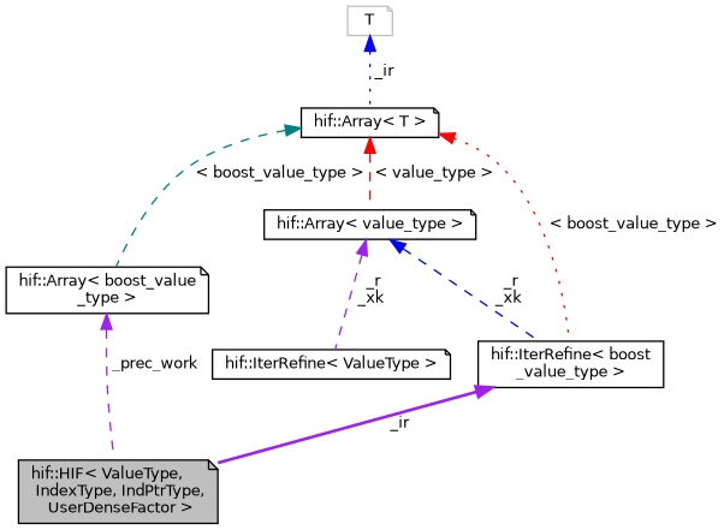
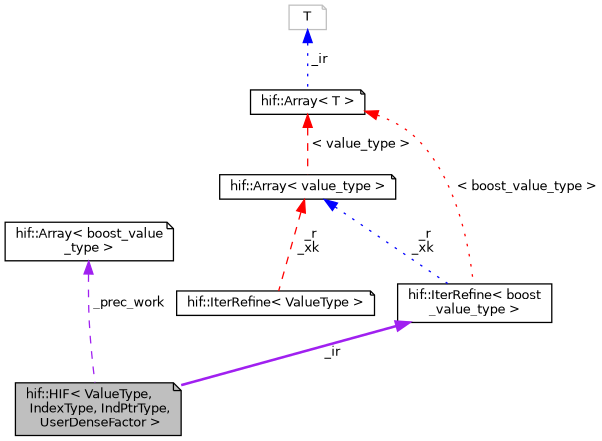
  digraph {
    node [color=black fillcolor=white fontname=Helvetica fontsize=10 shape=note style=filled]
    edge [color=red dir=back fontname=Helvetica fontsize=10 labelfontname=Helvetica labelfontsize=10 style=dashed]
    n1 [fillcolor=grey75 fontcolor=black height=0.2 label="hif::HIF\< ValueType,\l IndexType, IndPtrType,\l UserDenseFactor \>" width=0.4]
    n2 [height=0.2 label="hif::Array\< boost_value\l_type \>" width=0.4]
    n3 [height=0.2 label="hif::Array\< T \>" width=0.4]
    n4 [height=0.2 label="hif::Array\< value_type \>" width=0.4]
    n5 [height=0.2 label="hif::IterRefine\< boost\l_value_type \>" shape=box width=0.4]
    n6 [height=0.2 label="hif::IterRefine\< ValueType \>" width=0.4]
    n7 [color=grey75 height=0.2 label=T width=0.4]
    n2 -> n1 [color=purple label=" _prec_work"]
-   n3 -> n2 [color=teal label=" \< boost_value_type \>"]
    n3 -> n4 [label=" \< value_type \>"]
    n3 -> n5 [label=" \< boost_value_type \>" style=dotted]
-   n4 -> n5 [color=blue label=" _r\n_xk"]
-   n4 -> n6 [color=purple label=" _r\n_xk"]
+   n4 -> n5 [color=blue label=" _r\n_xk" style=dotted]
+   n4 -> n6 [label=" _r\n_xk"]
    n5 -> n1 [color=purple label=" _ir" style=bold]
    n7 -> n3 [color=blue label=" _ir" style=dotted]
  }
